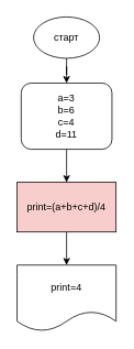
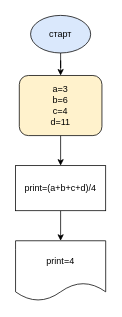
  <mxCell id="0" />
  <mxCell id="1" parent="0" />
  <mxCell id="2" value="" style="edgeStyle=orthogonalEdgeStyle;rounded=0;orthogonalLoop=1;jettySize=auto;html=1;" edge="1" parent="1" source="3" target="5"><mxGeometry relative="1" as="geometry" /></mxCell>
- <mxCell id="3" value="&lt;font style=&quot;vertical-align: inherit&quot;&gt;&lt;font style=&quot;vertical-align: inherit&quot;&gt;старт&lt;/font&gt;&lt;/font&gt;" style="ellipse;whiteSpace=wrap;html=1;" vertex="1" parent="1"><mxGeometry x="40" y="20" width="80" height="50" as="geometry" /></mxCell>
+ <mxCell id="3" value="&lt;font style=&quot;vertical-align: inherit&quot;&gt;&lt;font style=&quot;vertical-align: inherit&quot;&gt;старт&lt;/font&gt;&lt;/font&gt;" style="ellipse;whiteSpace=wrap;html=1;fillColor=#dae8fc;" vertex="1" parent="1"><mxGeometry x="40" y="20" width="80" height="50" as="geometry" /></mxCell>
  <mxCell id="4" value="" style="edgeStyle=orthogonalEdgeStyle;rounded=0;orthogonalLoop=1;jettySize=auto;html=1;" edge="1" parent="1" source="5" target="7"><mxGeometry relative="1" as="geometry" /></mxCell>
- <mxCell id="5" value="&lt;font style=&quot;vertical-align: inherit&quot;&gt;&lt;font style=&quot;vertical-align: inherit&quot;&gt;&lt;br&gt;a=3&lt;br&gt;b=6&lt;br&gt;c=4&lt;br&gt;d=11&lt;br&gt;&lt;br&gt;&lt;/font&gt;&lt;/font&gt;" style="rounded=1;whiteSpace=wrap;html=1;" vertex="1" parent="1"><mxGeometry x="25" y="100" width="110" height="80" as="geometry" /></mxCell>
+ <mxCell id="5" value="&lt;font style=&quot;vertical-align: inherit&quot;&gt;&lt;font style=&quot;vertical-align: inherit&quot;&gt;&lt;br&gt;a=3&lt;br&gt;b=6&lt;br&gt;c=4&lt;br&gt;d=11&lt;br&gt;&lt;br&gt;&lt;/font&gt;&lt;/font&gt;" style="rounded=1;whiteSpace=wrap;html=1;fillColor=#fff2cc;" vertex="1" parent="1"><mxGeometry x="25" y="100" width="110" height="80" as="geometry" /></mxCell>
  <mxCell id="6" value="" style="edgeStyle=orthogonalEdgeStyle;rounded=0;orthogonalLoop=1;jettySize=auto;html=1;" edge="1" parent="1" source="7" target="8"><mxGeometry relative="1" as="geometry" /></mxCell>
- <mxCell id="7" value="print=(a+b+c+d)/4" style="rounded=0;whiteSpace=wrap;html=1;fillColor=#f8cecc;" vertex="1" parent="1"><mxGeometry x="20" y="220" width="120" height="60" as="geometry" /></mxCell>
+ <mxCell id="7" value="print=(a+b+c+d)/4" style="rounded=0;whiteSpace=wrap;html=1;" vertex="1" parent="1"><mxGeometry x="20" y="220" width="120" height="60" as="geometry" /></mxCell>
  <mxCell id="8" value="print=4" style="shape=document;whiteSpace=wrap;html=1;boundedLbl=1;" vertex="1" parent="1"><mxGeometry x="20" y="320" width="120" height="80" as="geometry" /></mxCell>
